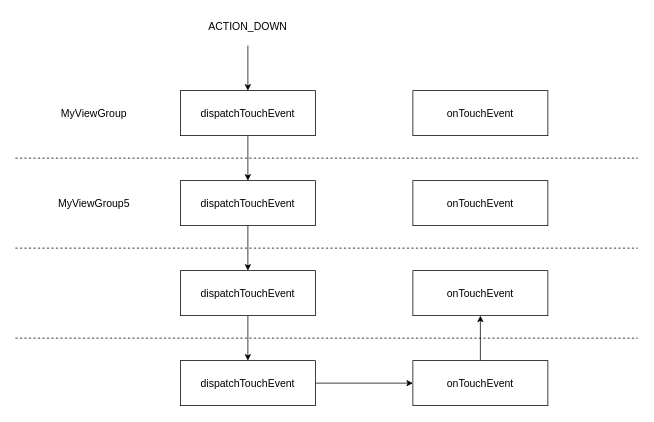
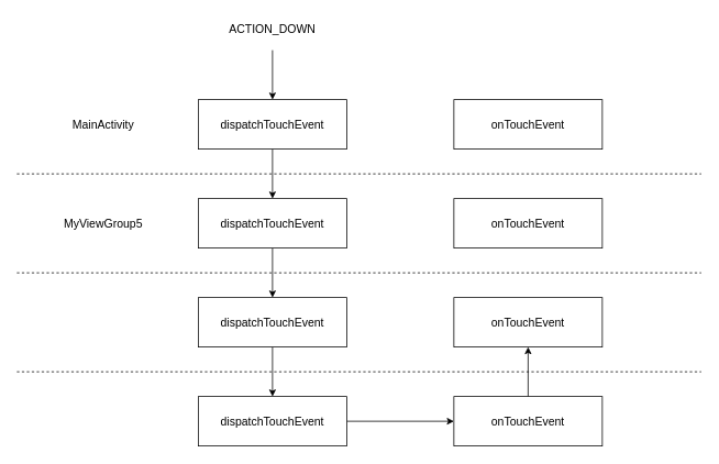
  <mxCell id="0" />
  <mxCell id="1" parent="0" />
  <mxCell id="2" style="edgeStyle=orthogonalEdgeStyle;rounded=0;orthogonalLoop=1;jettySize=auto;html=1;exitX=0.5;exitY=1;exitDx=0;exitDy=0;entryX=0.5;entryY=0;entryDx=0;entryDy=0;" parent="1" source="3" target="7" edge="1"><mxGeometry relative="1" as="geometry" /></mxCell>
  <mxCell id="3" value="dispatchTouchEvent" style="rounded=0;whiteSpace=wrap;html=1;fontSize=14;" parent="1" vertex="1"><mxGeometry x="240" y="120" width="180" height="60" as="geometry" /></mxCell>
  <mxCell id="4" value="" style="endArrow=classic;html=1;rounded=0;entryX=0.5;entryY=0;entryDx=0;entryDy=0;fontSize=14;" parent="1" target="3" edge="1"><mxGeometry width="50" height="50" relative="1" as="geometry"><mxPoint x="330" y="60" as="sourcePoint" /><mxPoint x="610" y="130" as="targetPoint" /></mxGeometry></mxCell>
  <mxCell id="5" value="ACTION_DOWN" style="text;html=1;strokeColor=none;fillColor=none;align=center;verticalAlign=middle;whiteSpace=wrap;rounded=0;fontSize=14;" parent="1" vertex="1"><mxGeometry x="255" y="20" width="150" height="30" as="geometry" /></mxCell>
  <mxCell id="6" style="edgeStyle=orthogonalEdgeStyle;rounded=0;orthogonalLoop=1;jettySize=auto;html=1;exitX=0.5;exitY=1;exitDx=0;exitDy=0;entryX=0.5;entryY=0;entryDx=0;entryDy=0;" parent="1" source="7" target="9" edge="1"><mxGeometry relative="1" as="geometry" /></mxCell>
  <mxCell id="7" value="dispatchTouchEvent" style="rounded=0;whiteSpace=wrap;html=1;fontSize=14;" parent="1" vertex="1"><mxGeometry x="240" y="240" width="180" height="60" as="geometry" /></mxCell>
  <mxCell id="8" style="edgeStyle=orthogonalEdgeStyle;rounded=0;orthogonalLoop=1;jettySize=auto;html=1;exitX=0.5;exitY=1;exitDx=0;exitDy=0;entryX=0.5;entryY=0;entryDx=0;entryDy=0;" parent="1" source="9" target="11" edge="1"><mxGeometry relative="1" as="geometry" /></mxCell>
  <mxCell id="9" value="dispatchTouchEvent" style="rounded=0;whiteSpace=wrap;html=1;fontSize=14;" parent="1" vertex="1"><mxGeometry x="240" y="360" width="180" height="60" as="geometry" /></mxCell>
  <mxCell id="10" style="edgeStyle=orthogonalEdgeStyle;rounded=0;orthogonalLoop=1;jettySize=auto;html=1;exitX=1;exitY=0.5;exitDx=0;exitDy=0;entryX=0;entryY=0.5;entryDx=0;entryDy=0;" parent="1" source="11" target="13" edge="1"><mxGeometry relative="1" as="geometry" /></mxCell>
  <mxCell id="11" value="dispatchTouchEvent" style="rounded=0;whiteSpace=wrap;html=1;fontSize=14;" parent="1" vertex="1"><mxGeometry x="240" y="480" width="180" height="60" as="geometry" /></mxCell>
  <mxCell id="12" style="edgeStyle=orthogonalEdgeStyle;rounded=0;orthogonalLoop=1;jettySize=auto;html=1;exitX=0.5;exitY=0;exitDx=0;exitDy=0;entryX=0.5;entryY=1;entryDx=0;entryDy=0;" parent="1" source="13" target="14" edge="1"><mxGeometry relative="1" as="geometry" /></mxCell>
  <mxCell id="13" value="onTouchEvent" style="rounded=0;whiteSpace=wrap;html=1;fontSize=14;" parent="1" vertex="1"><mxGeometry x="550" y="480" width="180" height="60" as="geometry" /></mxCell>
  <mxCell id="14" value="onTouchEvent" style="rounded=0;whiteSpace=wrap;html=1;fontSize=14;" parent="1" vertex="1"><mxGeometry x="550" y="360" width="180" height="60" as="geometry" /></mxCell>
  <mxCell id="15" value="onTouchEvent" style="rounded=0;whiteSpace=wrap;html=1;fontSize=14;" parent="1" vertex="1"><mxGeometry x="550" y="240" width="180" height="60" as="geometry" /></mxCell>
  <mxCell id="16" value="onTouchEvent" style="rounded=0;whiteSpace=wrap;html=1;fontSize=14;" parent="1" vertex="1"><mxGeometry x="550" y="120" width="180" height="60" as="geometry" /></mxCell>
  <mxCell id="17" value="" style="endArrow=none;dashed=1;html=1;rounded=0;fontSize=14;" parent="1" edge="1"><mxGeometry width="50" height="50" relative="1" as="geometry"><mxPoint x="20" y="210" as="sourcePoint" /><mxPoint x="850" y="210" as="targetPoint" /></mxGeometry></mxCell>
- <mxCell id="18" value="MyViewGroup" style="text;html=1;strokeColor=none;fillColor=none;align=center;verticalAlign=middle;whiteSpace=wrap;rounded=0;fontSize=14;" parent="1" vertex="1"><mxGeometry x="50" y="135" width="150" height="30" as="geometry" /></mxCell>
+ <mxCell id="18" value="MainActivity" style="text;html=1;strokeColor=none;fillColor=none;align=center;verticalAlign=middle;whiteSpace=wrap;rounded=0;fontSize=14;" parent="1" vertex="1"><mxGeometry x="50" y="135" width="150" height="30" as="geometry" /></mxCell>
  <mxCell id="19" value="" style="endArrow=none;dashed=1;html=1;rounded=0;fontSize=14;" parent="1" edge="1"><mxGeometry width="50" height="50" relative="1" as="geometry"><mxPoint x="20" y="330" as="sourcePoint" /><mxPoint x="850" y="330" as="targetPoint" /></mxGeometry></mxCell>
  <mxCell id="20" value="" style="endArrow=none;dashed=1;html=1;rounded=0;fontSize=14;" parent="1" edge="1"><mxGeometry width="50" height="50" relative="1" as="geometry"><mxPoint x="20" y="450" as="sourcePoint" /><mxPoint x="850" y="450" as="targetPoint" /></mxGeometry></mxCell>
  <mxCell id="21" value="MyViewGroup5" style="text;html=1;strokeColor=none;fillColor=none;align=center;verticalAlign=middle;whiteSpace=wrap;rounded=0;fontSize=14;" parent="1" vertex="1"><mxGeometry x="50" y="255" width="150" height="30" as="geometry" /></mxCell>
